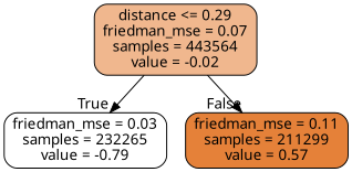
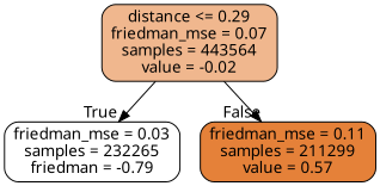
  digraph {
    fontname="Noto Sans"
    node [color=black fontname="Noto Sans" shape=box style="filled, rounded"]
    edge [fontname="Noto Sans" labeldistance=2.5]
    n1 [fillcolor="#f0b78e" label="distance <= 0.29\nfriedman_mse = 0.07\nsamples = 443564\nvalue = -0.02"]
-   n2 [fillcolor="#ffffff" label="friedman_mse = 0.03\nsamples = 232265\nvalue = -0.79"]
+   n2 [fillcolor="#ffffff" label="friedman_mse = 0.03\nsamples = 232265\nfriedman = -0.79"]
    n3 [fillcolor="#e58139" label="friedman_mse = 0.11\nsamples = 211299\nvalue = 0.57"]
    n1 -> n2 [headlabel=True labelangle=45]
    n1 -> n3 [headlabel=False labelangle=-45]
  }
